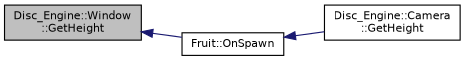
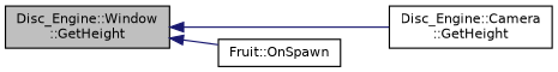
  digraph {
    rankdir=LR
    node [color=black fillcolor=white fontname=Helvetica fontsize=10 shape=record style=filled]
    edge [color=midnightblue dir=back fontname=Helvetica fontsize=10 labelfontname=Helvetica labelfontsize=10 style=solid]
    n1 [fillcolor=grey75 fontcolor=black height=0.2 label="Disc_Engine::Window\l::GetHeight" width=0.4]
    n2 [height=0.2 label="Disc_Engine::Camera\l::GetHeight" width=0.4]
    n3 [height=0.2 label="Fruit::OnSpawn" width=0.4]
-   n3 -> n2
+   n1 -> n2
    n1 -> n3
  }
